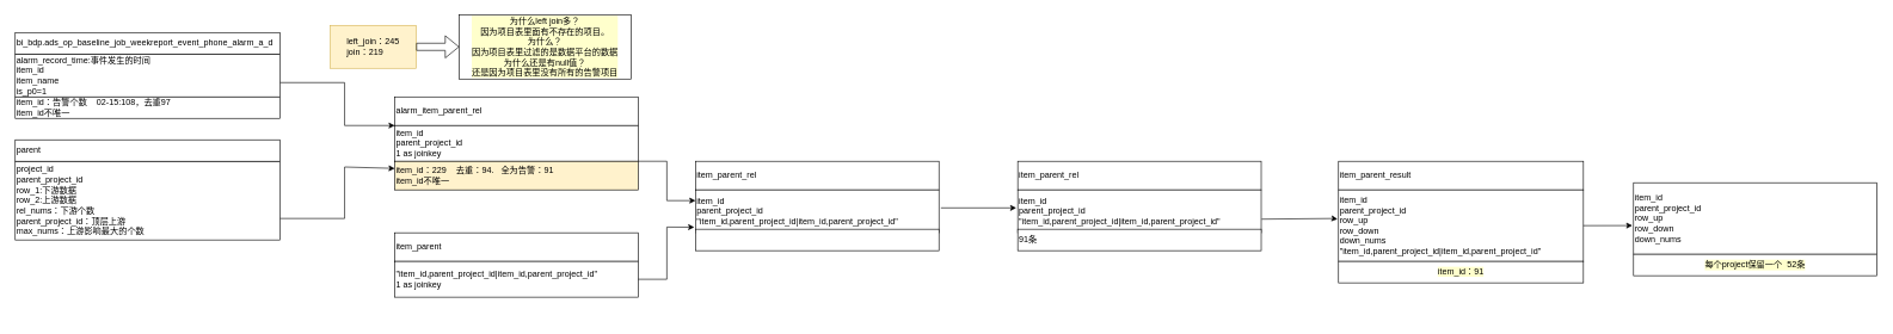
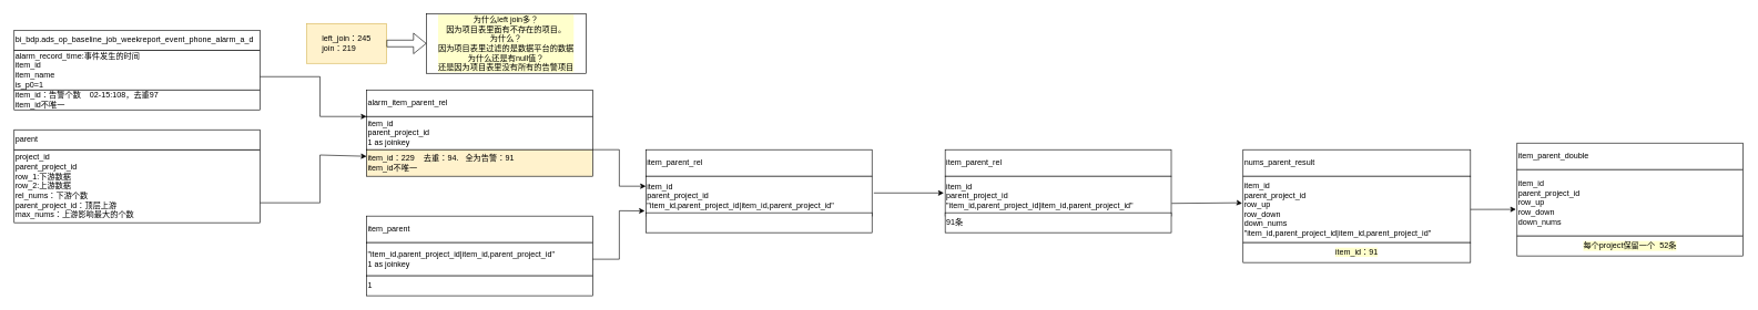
  <mxCell id="0" />
  <mxCell id="1" parent="0" />
  <mxCell id="2" value="alarm_record_time:事件发生的时间&lt;br&gt;item_id&lt;br&gt;item_name&lt;br&gt;is_p0=1" style="rounded=0;whiteSpace=wrap;html=1;align=left;" parent="1" vertex="1"><mxGeometry x="20" y="75" width="370" height="60" as="geometry" /></mxCell>
  <mxCell id="3" value="&lt;span&gt;bi_bdp.ads_op_baseline_job_weekreport_event_phone_alarm_a_d&lt;/span&gt;" style="rounded=0;whiteSpace=wrap;html=1;align=left;" parent="1" vertex="1"><mxGeometry x="20" y="45" width="370" height="30" as="geometry" /></mxCell>
  <mxCell id="4" value="project_id&lt;br&gt;parent_project_id&lt;br&gt;row_1:下游数据&lt;br&gt;row_2:上游数据&lt;br&gt;rel_nums：下游个数&lt;br&gt;parent_project_id：顶层上游&lt;br&gt;max_nums：上游影响最大的个数" style="rounded=0;whiteSpace=wrap;html=1;align=left;" parent="1" vertex="1"><mxGeometry x="20" y="225" width="370" height="110" as="geometry" /></mxCell>
  <mxCell id="5" value="&lt;span&gt;parent&lt;/span&gt;" style="rounded=0;whiteSpace=wrap;html=1;align=left;" parent="1" vertex="1"><mxGeometry x="20" y="195" width="370" height="30" as="geometry" /></mxCell>
  <mxCell id="6" value="alarm_item_parent_rel" style="rounded=0;whiteSpace=wrap;html=1;align=left;" parent="1" vertex="1"><mxGeometry x="550" y="135" width="340" height="40" as="geometry" /></mxCell>
  <mxCell id="7" value="item_id&lt;br&gt;parent_project_id&lt;br&gt;1 as joinkey" style="rounded=0;whiteSpace=wrap;html=1;align=left;" parent="1" vertex="1"><mxGeometry x="550" y="175" width="340" height="50" as="geometry" /></mxCell>
  <mxCell id="8" value="item_id：告警个数&amp;nbsp; &amp;nbsp; 02-15:108，去重97&lt;br&gt;item_id不唯一" style="rounded=0;whiteSpace=wrap;html=1;align=left;" parent="1" vertex="1"><mxGeometry x="20" y="135" width="370" height="30" as="geometry" /></mxCell>
  <mxCell id="9" value="item_id：229&amp;nbsp; &amp;nbsp; 去重：94.&amp;nbsp; &amp;nbsp;全为告警：91&lt;br&gt;item_id不唯一" style="rounded=0;whiteSpace=wrap;html=1;align=left;fillColor=#fff2cc;" parent="1" vertex="1"><mxGeometry x="550" y="225" width="340" height="40" as="geometry" /></mxCell>
  <mxCell id="10" value="" style="endArrow=classic;html=1;rounded=0;" parent="1" edge="1"><mxGeometry width="50" height="50" relative="1" as="geometry"><mxPoint x="390" y="115" as="sourcePoint" /><mxPoint x="550" y="175" as="targetPoint" /><Array as="points"><mxPoint x="480" y="115" /><mxPoint x="480" y="175" /><mxPoint x="550" y="175" /></Array></mxGeometry></mxCell>
  <mxCell id="11" value="" style="endArrow=classic;html=1;rounded=0;entryX=0;entryY=0.25;entryDx=0;entryDy=0;" parent="1" target="9" edge="1"><mxGeometry width="50" height="50" relative="1" as="geometry"><mxPoint x="390" y="305" as="sourcePoint" /><mxPoint x="540" y="195" as="targetPoint" /><Array as="points"><mxPoint x="480" y="305" /><mxPoint x="480" y="233" /></Array></mxGeometry></mxCell>
  <mxCell id="12" value="&lt;div style=&quot;text-align: left&quot;&gt;&lt;span&gt;left_join：245&lt;/span&gt;&lt;/div&gt;&lt;div style=&quot;text-align: left&quot;&gt;&lt;span&gt;join：219&lt;/span&gt;&lt;/div&gt;" style="rounded=0;whiteSpace=wrap;html=1;fillColor=#fff2cc;strokeColor=#d6b656;" parent="1" vertex="1"><mxGeometry x="460" y="35" width="120" height="60" as="geometry" /></mxCell>
  <mxCell id="13" value="为什么left join多？&lt;br&gt;因为项目表里面有不存在的项目。&lt;br&gt;为什么？&lt;br&gt;因为项目表里过滤的是数据平台的数据&lt;br&gt;为什么还是有null值？&lt;br&gt;还是因为项目表里没有所有的告警项目" style="rounded=0;whiteSpace=wrap;html=1;labelBackgroundColor=#FFFFCC;" parent="1" vertex="1"><mxGeometry x="640" y="20" width="240" height="90" as="geometry" /></mxCell>
  <mxCell id="14" value="" style="shape=flexArrow;endArrow=classic;html=1;rounded=0;entryX=0;entryY=0.5;entryDx=0;entryDy=0;exitX=1;exitY=0.5;exitDx=0;exitDy=0;" parent="1" source="12" target="13" edge="1"><mxGeometry width="50" height="50" relative="1" as="geometry"><mxPoint x="580" y="95" as="sourcePoint" /><mxPoint x="630" y="45" as="targetPoint" /></mxGeometry></mxCell>
  <mxCell id="15" value="item_parent" style="rounded=0;whiteSpace=wrap;html=1;align=left;" parent="1" vertex="1"><mxGeometry x="550" y="325" width="340" height="40" as="geometry" /></mxCell>
  <mxCell id="16" value="&quot;item_id,parent_project_id|item_id,parent_project_id&quot;&lt;br&gt;1 as joinkey" style="rounded=0;whiteSpace=wrap;html=1;align=left;" parent="1" vertex="1"><mxGeometry x="550" y="365" width="340" height="50" as="geometry" /></mxCell>
+ <mxCell id="17" value="1" style="rounded=0;whiteSpace=wrap;html=1;align=left;" parent="1" vertex="1"><mxGeometry x="550" y="415" width="340" height="30" as="geometry" /></mxCell>
  <mxCell id="18" value="item_parent_rel" style="rounded=0;whiteSpace=wrap;html=1;align=left;" parent="1" vertex="1"><mxGeometry x="970" y="225" width="340" height="40" as="geometry" /></mxCell>
  <mxCell id="19" value="item_id&lt;br&gt;parent_project_id&lt;br&gt;&quot;item_id,parent_project_id|item_id,parent_project_id&quot;" style="rounded=0;whiteSpace=wrap;html=1;align=left;" parent="1" vertex="1"><mxGeometry x="970" y="265" width="340" height="60" as="geometry" /></mxCell>
  <mxCell id="20" value="" style="rounded=0;whiteSpace=wrap;html=1;align=left;" parent="1" vertex="1"><mxGeometry x="970" y="320" width="340" height="30" as="geometry" /></mxCell>
  <mxCell id="21" value="item_parent_rel" style="rounded=0;whiteSpace=wrap;html=1;align=left;" parent="1" vertex="1"><mxGeometry x="1420" y="225" width="340" height="40" as="geometry" /></mxCell>
  <mxCell id="22" value="item_id&lt;br&gt;parent_project_id&lt;br&gt;&quot;item_id,parent_project_id|item_id,parent_project_id&quot;" style="rounded=0;whiteSpace=wrap;html=1;align=left;" parent="1" vertex="1"><mxGeometry x="1420" y="265" width="340" height="60" as="geometry" /></mxCell>
  <mxCell id="23" value="91条" style="rounded=0;whiteSpace=wrap;html=1;align=left;" parent="1" vertex="1"><mxGeometry x="1420" y="320" width="340" height="30" as="geometry" /></mxCell>
- <mxCell id="24" value="item_parent_result" style="rounded=0;whiteSpace=wrap;html=1;align=left;" parent="1" vertex="1"><mxGeometry x="1868" y="225" width="342" height="40" as="geometry" /></mxCell>
+ <mxCell id="24" value="nums_parent_result" style="rounded=0;whiteSpace=wrap;html=1;align=left;" parent="1" vertex="1"><mxGeometry x="1868" y="225" width="342" height="40" as="geometry" /></mxCell>
  <mxCell id="25" value="item_id&lt;br&gt;parent_project_id&lt;br&gt;row_up&lt;br&gt;row_down&lt;br&gt;down_nums&lt;br&gt;&quot;item_id,parent_project_id|item_id,parent_project_id&quot;" style="rounded=0;whiteSpace=wrap;html=1;align=left;" parent="1" vertex="1"><mxGeometry x="1868" y="265" width="342" height="100" as="geometry" /></mxCell>
+ <mxCell id="26" value="item_parent_double" style="rounded=0;whiteSpace=wrap;html=1;align=left;" parent="1" vertex="1"><mxGeometry x="2280" y="215" width="340" height="40" as="geometry" /></mxCell>
  <mxCell id="27" value="item_id&lt;br&gt;parent_project_id&lt;br&gt;row_up&lt;br&gt;row_down&lt;br&gt;down_nums" style="rounded=0;whiteSpace=wrap;html=1;align=left;" parent="1" vertex="1"><mxGeometry x="2280" y="255" width="340" height="100" as="geometry" /></mxCell>
  <mxCell id="28" value="每个project保留一个&amp;nbsp; 52条" style="rounded=0;whiteSpace=wrap;html=1;labelBackgroundColor=#FFFFCC;" parent="1" vertex="1"><mxGeometry x="2280" y="355" width="340" height="30" as="geometry" /></mxCell>
  <mxCell id="29" value="" style="endArrow=classic;html=1;rounded=0;entryX=0;entryY=0.25;entryDx=0;entryDy=0;" parent="1" target="19" edge="1"><mxGeometry width="50" height="50" relative="1" as="geometry"><mxPoint x="890" y="225" as="sourcePoint" /><mxPoint x="940" y="175" as="targetPoint" /><Array as="points"><mxPoint x="930" y="225" /><mxPoint x="930" y="280" /></Array></mxGeometry></mxCell>
  <mxCell id="30" value="" style="endArrow=classic;html=1;rounded=0;exitX=1;exitY=0.5;exitDx=0;exitDy=0;entryX=-0.005;entryY=0.87;entryDx=0;entryDy=0;entryPerimeter=0;" parent="1" source="16" target="19" edge="1"><mxGeometry width="50" height="50" relative="1" as="geometry"><mxPoint x="890" y="415" as="sourcePoint" /><mxPoint x="940" y="365" as="targetPoint" /><Array as="points"><mxPoint x="930" y="390" /><mxPoint x="930" y="317" /></Array></mxGeometry></mxCell>
  <mxCell id="31" value="" style="endArrow=classic;html=1;rounded=0;entryX=-0.006;entryY=0.42;entryDx=0;entryDy=0;entryPerimeter=0;exitX=1.008;exitY=0.42;exitDx=0;exitDy=0;exitPerimeter=0;" parent="1" source="19" target="22" edge="1"><mxGeometry width="50" height="50" relative="1" as="geometry"><mxPoint x="1310" y="315" as="sourcePoint" /><mxPoint x="1360" y="265" as="targetPoint" /></mxGeometry></mxCell>
  <mxCell id="32" value="" style="endArrow=classic;html=1;rounded=0;entryX=-0.004;entryY=0.409;entryDx=0;entryDy=0;entryPerimeter=0;exitX=1.002;exitY=0.682;exitDx=0;exitDy=0;exitPerimeter=0;" parent="1" source="22" target="25" edge="1"><mxGeometry width="50" height="50" relative="1" as="geometry"><mxPoint x="1760" y="315" as="sourcePoint" /><mxPoint x="1810" y="265" as="targetPoint" /><Array as="points"><mxPoint x="1860" y="305" /></Array></mxGeometry></mxCell>
  <mxCell id="33" value="" style="endArrow=classic;html=1;rounded=0;exitX=1;exitY=0.5;exitDx=0;exitDy=0;entryX=-0.005;entryY=0.599;entryDx=0;entryDy=0;entryPerimeter=0;" parent="1" source="25" target="27" edge="1"><mxGeometry width="50" height="50" relative="1" as="geometry"><mxPoint x="2210" y="335" as="sourcePoint" /><mxPoint x="2270" y="315" as="targetPoint" /></mxGeometry></mxCell>
  <mxCell id="34" value="&lt;span style=&quot;background-color: rgb(255 , 255 , 204)&quot;&gt;item_id：91&lt;/span&gt;" style="rounded=0;whiteSpace=wrap;html=1;" vertex="1" parent="1"><mxGeometry x="1868" y="365" width="342" height="30" as="geometry" /></mxCell>
